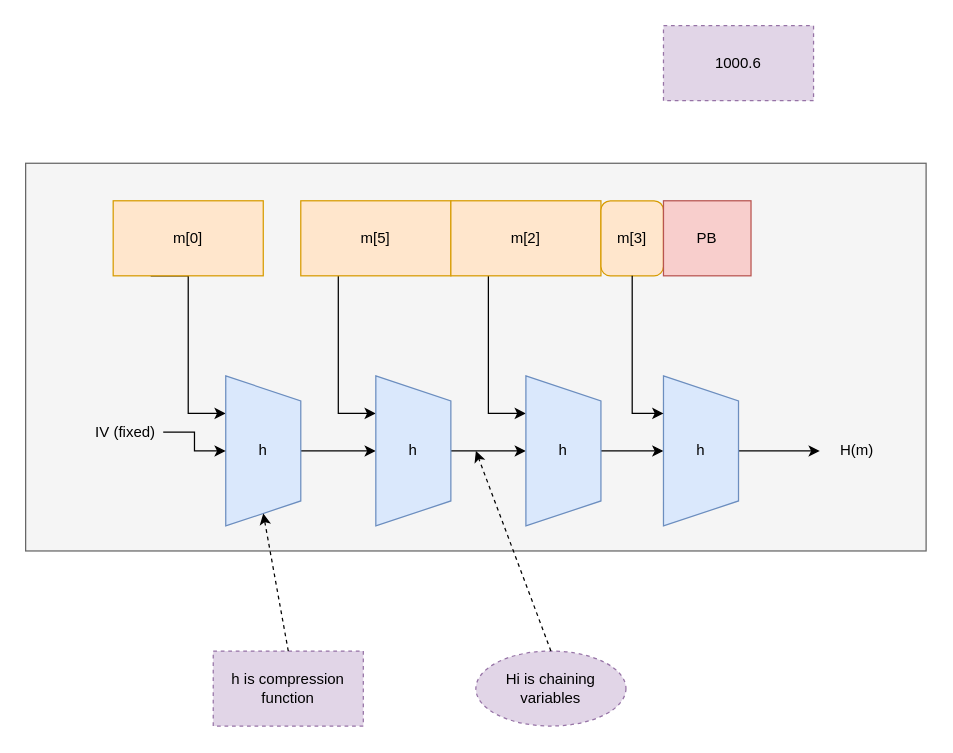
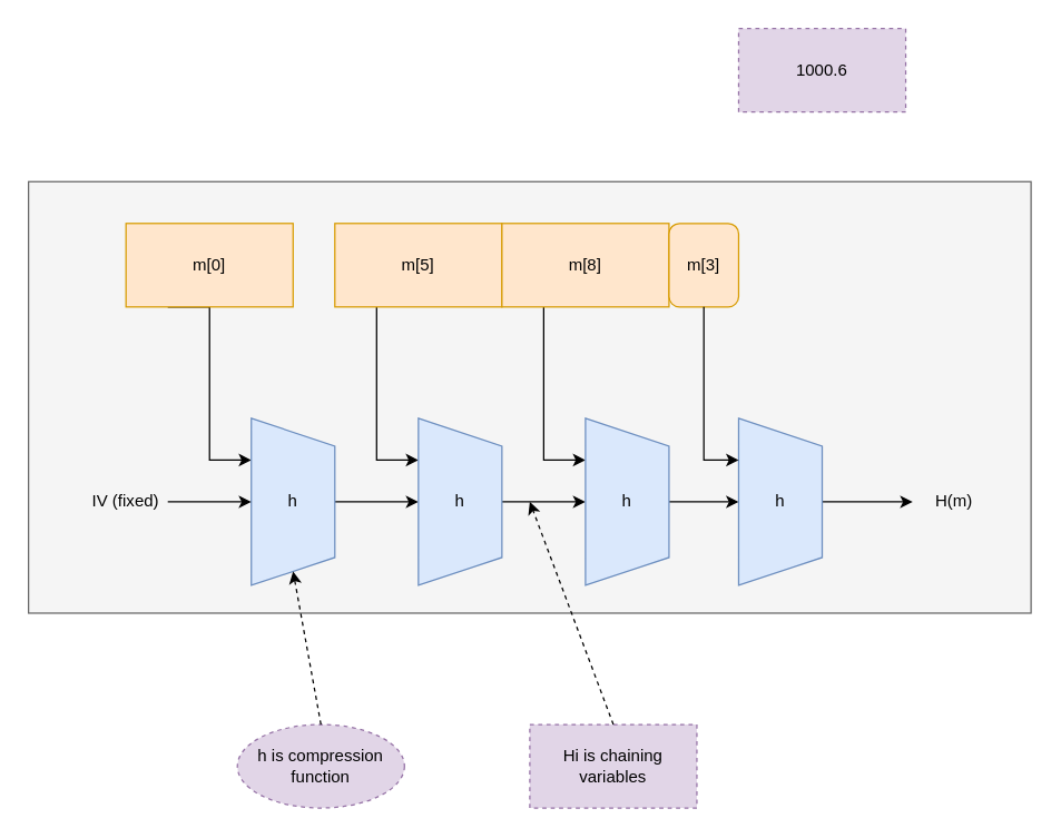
  <mxCell id="0" />
  <mxCell id="1" parent="0" />
  <mxCell id="2" value="" style="rounded=0;whiteSpace=wrap;html=1;fillColor=#f5f5f5;strokeColor=#666666;fontColor=#333333;" vertex="1" parent="1"><mxGeometry x="20" y="130" width="720" height="310" as="geometry" /></mxCell>
  <mxCell id="3" style="edgeStyle=orthogonalEdgeStyle;rounded=0;orthogonalLoop=1;jettySize=auto;html=1;exitX=0.25;exitY=1;exitDx=0;exitDy=0;entryX=0.25;entryY=1;entryDx=0;entryDy=0;" edge="1" parent="1" source="4" target="12"><mxGeometry relative="1" as="geometry"><Array as="points"><mxPoint x="150" y="330" /></Array></mxGeometry></mxCell>
  <mxCell id="4" value="m[0]" style="rounded=0;whiteSpace=wrap;html=1;fillColor=#ffe6cc;strokeColor=#d79b00;" vertex="1" parent="1"><mxGeometry x="90" y="160" width="120" height="60" as="geometry" /></mxCell>
  <mxCell id="5" style="edgeStyle=orthogonalEdgeStyle;rounded=0;orthogonalLoop=1;jettySize=auto;html=1;exitX=0.25;exitY=1;exitDx=0;exitDy=0;entryX=0.25;entryY=1;entryDx=0;entryDy=0;" edge="1" parent="1" source="6" target="14"><mxGeometry relative="1" as="geometry" /></mxCell>
  <mxCell id="6" value="m[5]" style="rounded=0;whiteSpace=wrap;html=1;fillColor=#ffe6cc;strokeColor=#d79b00;" vertex="1" parent="1"><mxGeometry x="240" y="160" width="120" height="60" as="geometry" /></mxCell>
  <mxCell id="7" style="edgeStyle=orthogonalEdgeStyle;rounded=0;orthogonalLoop=1;jettySize=auto;html=1;exitX=0.25;exitY=1;exitDx=0;exitDy=0;entryX=0.25;entryY=1;entryDx=0;entryDy=0;" edge="1" parent="1" source="8" target="16"><mxGeometry relative="1" as="geometry" /></mxCell>
- <mxCell id="8" value="m[2]" style="rounded=0;whiteSpace=wrap;html=1;fillColor=#ffe6cc;strokeColor=#d79b00;" vertex="1" parent="1"><mxGeometry x="360" y="160" width="120" height="60" as="geometry" /></mxCell>
+ <mxCell id="8" value="m[8]" style="rounded=0;whiteSpace=wrap;html=1;fillColor=#ffe6cc;strokeColor=#d79b00;" vertex="1" parent="1"><mxGeometry x="360" y="160" width="120" height="60" as="geometry" /></mxCell>
  <mxCell id="9" value="m[3]" style="whiteSpace=wrap;html=1;fillColor=#ffe6cc;strokeColor=#d79b00;rounded=1;" vertex="1" parent="1"><mxGeometry x="480" y="160" width="50" height="60" as="geometry" /></mxCell>
- <mxCell id="10" value="PB" style="rounded=0;whiteSpace=wrap;html=1;fillColor=#f8cecc;strokeColor=#b85450;" vertex="1" parent="1"><mxGeometry x="530" y="160" width="70" height="60" as="geometry" /></mxCell>
  <mxCell id="11" value="" style="edgeStyle=orthogonalEdgeStyle;rounded=0;orthogonalLoop=1;jettySize=auto;html=1;" edge="1" parent="1" source="12" target="14"><mxGeometry relative="1" as="geometry" /></mxCell>
  <mxCell id="12" value="h" style="shape=trapezoid;perimeter=trapezoidPerimeter;whiteSpace=wrap;html=1;fixedSize=1;direction=south;fillColor=#dae8fc;strokeColor=#6c8ebf;" vertex="1" parent="1"><mxGeometry x="180" y="300" width="60" height="120" as="geometry" /></mxCell>
  <mxCell id="13" value="" style="edgeStyle=orthogonalEdgeStyle;rounded=0;orthogonalLoop=1;jettySize=auto;html=1;" edge="1" parent="1" source="14" target="16"><mxGeometry relative="1" as="geometry" /></mxCell>
  <mxCell id="14" value="h" style="shape=trapezoid;perimeter=trapezoidPerimeter;whiteSpace=wrap;html=1;fixedSize=1;direction=south;fillColor=#dae8fc;strokeColor=#6c8ebf;" vertex="1" parent="1"><mxGeometry x="300" y="300" width="60" height="120" as="geometry" /></mxCell>
  <mxCell id="15" value="" style="edgeStyle=orthogonalEdgeStyle;rounded=0;orthogonalLoop=1;jettySize=auto;html=1;" edge="1" parent="1" source="16" target="18"><mxGeometry relative="1" as="geometry" /></mxCell>
  <mxCell id="16" value="h" style="shape=trapezoid;perimeter=trapezoidPerimeter;whiteSpace=wrap;html=1;fixedSize=1;direction=south;fillColor=#dae8fc;strokeColor=#6c8ebf;" vertex="1" parent="1"><mxGeometry x="420" y="300" width="60" height="120" as="geometry" /></mxCell>
  <mxCell id="17" value="" style="edgeStyle=orthogonalEdgeStyle;rounded=0;orthogonalLoop=1;jettySize=auto;html=1;" edge="1" parent="1" source="18" target="22"><mxGeometry relative="1" as="geometry" /></mxCell>
  <mxCell id="18" value="h" style="shape=trapezoid;perimeter=trapezoidPerimeter;whiteSpace=wrap;html=1;fixedSize=1;direction=south;fillColor=#dae8fc;strokeColor=#6c8ebf;" vertex="1" parent="1"><mxGeometry x="530" y="300" width="60" height="120" as="geometry" /></mxCell>
  <mxCell id="19" value="" style="edgeStyle=orthogonalEdgeStyle;rounded=0;orthogonalLoop=1;jettySize=auto;html=1;" edge="1" parent="1" source="20" target="12"><mxGeometry relative="1" as="geometry" /></mxCell>
- <mxCell id="20" value="IV (fixed)" style="text;html=1;align=center;verticalAlign=middle;whiteSpace=wrap;rounded=0;" vertex="1" parent="1"><mxGeometry x="70" y="330" width="60" height="30" as="geometry" /></mxCell>
+ <mxCell id="20" value="IV (fixed)" style="text;html=1;align=center;verticalAlign=middle;whiteSpace=wrap;rounded=0;" vertex="1" parent="1"><mxGeometry x="60" y="345" width="60" height="30" as="geometry" /></mxCell>
  <mxCell id="21" style="edgeStyle=orthogonalEdgeStyle;rounded=0;orthogonalLoop=1;jettySize=auto;html=1;entryX=0.25;entryY=1;entryDx=0;entryDy=0;" edge="1" parent="1" source="9" target="18"><mxGeometry relative="1" as="geometry" /></mxCell>
  <mxCell id="22" value="H(m)" style="text;html=1;align=center;verticalAlign=middle;whiteSpace=wrap;rounded=0;" vertex="1" parent="1"><mxGeometry x="655" y="345" width="60" height="30" as="geometry" /></mxCell>
  <mxCell id="23" value="1000.6" style="rounded=0;whiteSpace=wrap;html=1;strokeColor=#9673a6;dashed=1;fillColor=#e1d5e7;" vertex="1" parent="1"><mxGeometry x="530" y="20" width="120" height="60" as="geometry" /></mxCell>
- <mxCell id="24" value="h is compression function" style="rounded=0;whiteSpace=wrap;html=1;fillColor=#e1d5e7;strokeColor=#9673a6;dashed=1;" vertex="1" parent="1"><mxGeometry x="170" y="520" width="120" height="60" as="geometry" /></mxCell>
- <mxCell id="25" value="Hi is chaining variables" style="ellipse;whiteSpace=wrap;html=1;fillColor=#e1d5e7;strokeColor=#9673a6;dashed=1;" vertex="1" parent="1"><mxGeometry x="380" y="520" width="120" height="60" as="geometry" /></mxCell>
+ <mxCell id="24" value="h is compression function" style="ellipse;whiteSpace=wrap;html=1;fillColor=#e1d5e7;strokeColor=#9673a6;dashed=1;" vertex="1" parent="1"><mxGeometry x="170" y="520" width="120" height="60" as="geometry" /></mxCell>
+ <mxCell id="25" value="Hi is chaining variables" style="rounded=0;whiteSpace=wrap;html=1;fillColor=#e1d5e7;strokeColor=#9673a6;dashed=1;" vertex="1" parent="1"><mxGeometry x="380" y="520" width="120" height="60" as="geometry" /></mxCell>
  <mxCell id="26" value="" style="endArrow=classic;html=1;rounded=0;exitX=0.5;exitY=0;exitDx=0;exitDy=0;dashed=1;entryX=1;entryY=0.5;entryDx=0;entryDy=0;" edge="1" parent="1" source="24" target="12"><mxGeometry width="50" height="50" relative="1" as="geometry"><mxPoint x="400" y="340" as="sourcePoint" /><mxPoint x="260" y="360" as="targetPoint" /></mxGeometry></mxCell>
  <mxCell id="27" value="" style="endArrow=classic;html=1;rounded=0;exitX=0.5;exitY=0;exitDx=0;exitDy=0;dashed=1;" edge="1" parent="1" source="25"><mxGeometry width="50" height="50" relative="1" as="geometry"><mxPoint x="400" y="340" as="sourcePoint" /><mxPoint x="380" y="360" as="targetPoint" /></mxGeometry></mxCell>
